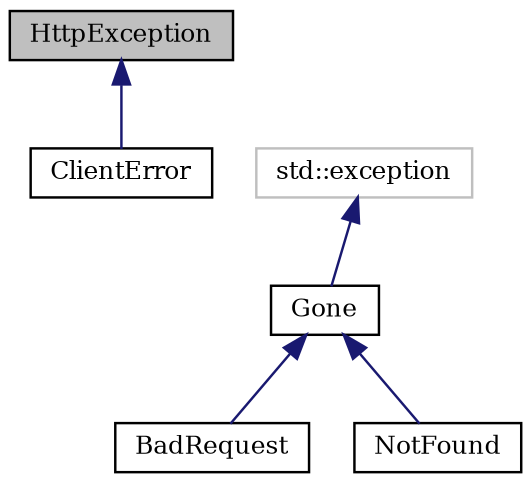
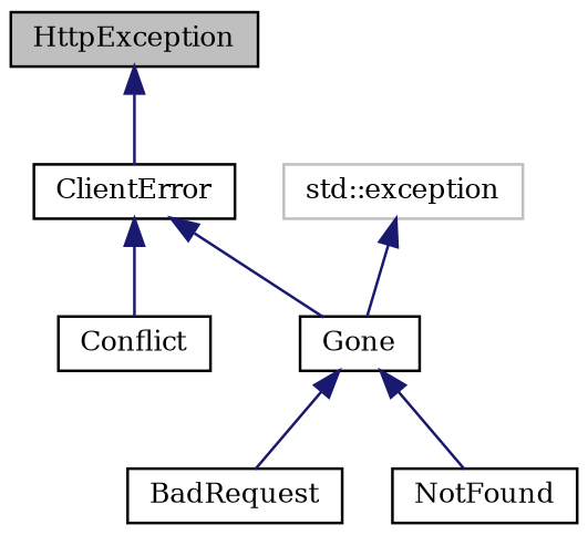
  digraph {
    fontname="DejaVu Serif"
    node [color=black fillcolor=white fontname="DejaVu Serif" fontsize=10 shape=record style=filled]
    edge [color=midnightblue dir=back fontname="DejaVu Serif" fontsize=10 labelfontname=Helvetica labelfontsize=10 style=solid]
    n1 [fillcolor=grey75 fontcolor=black height=0.2 label=HttpException width=0.4]
    n2 [height=0.2 label=ClientError width=0.4]
+   n3 [height=0.2 label=Conflict width=0.4]
    n4 [height=0.2 label=Gone width=0.4]
    n5 [color=grey75 height=0.2 label="std::exception" width=0.4]
    n6 [height=0.2 label=BadRequest width=0.4]
    n7 [height=0.2 label=NotFound width=0.4]
    n1 -> n2
+   n2 -> n3
+   n2 -> n4
    n4 -> n6
    n4 -> n7
    n5 -> n4
  }
